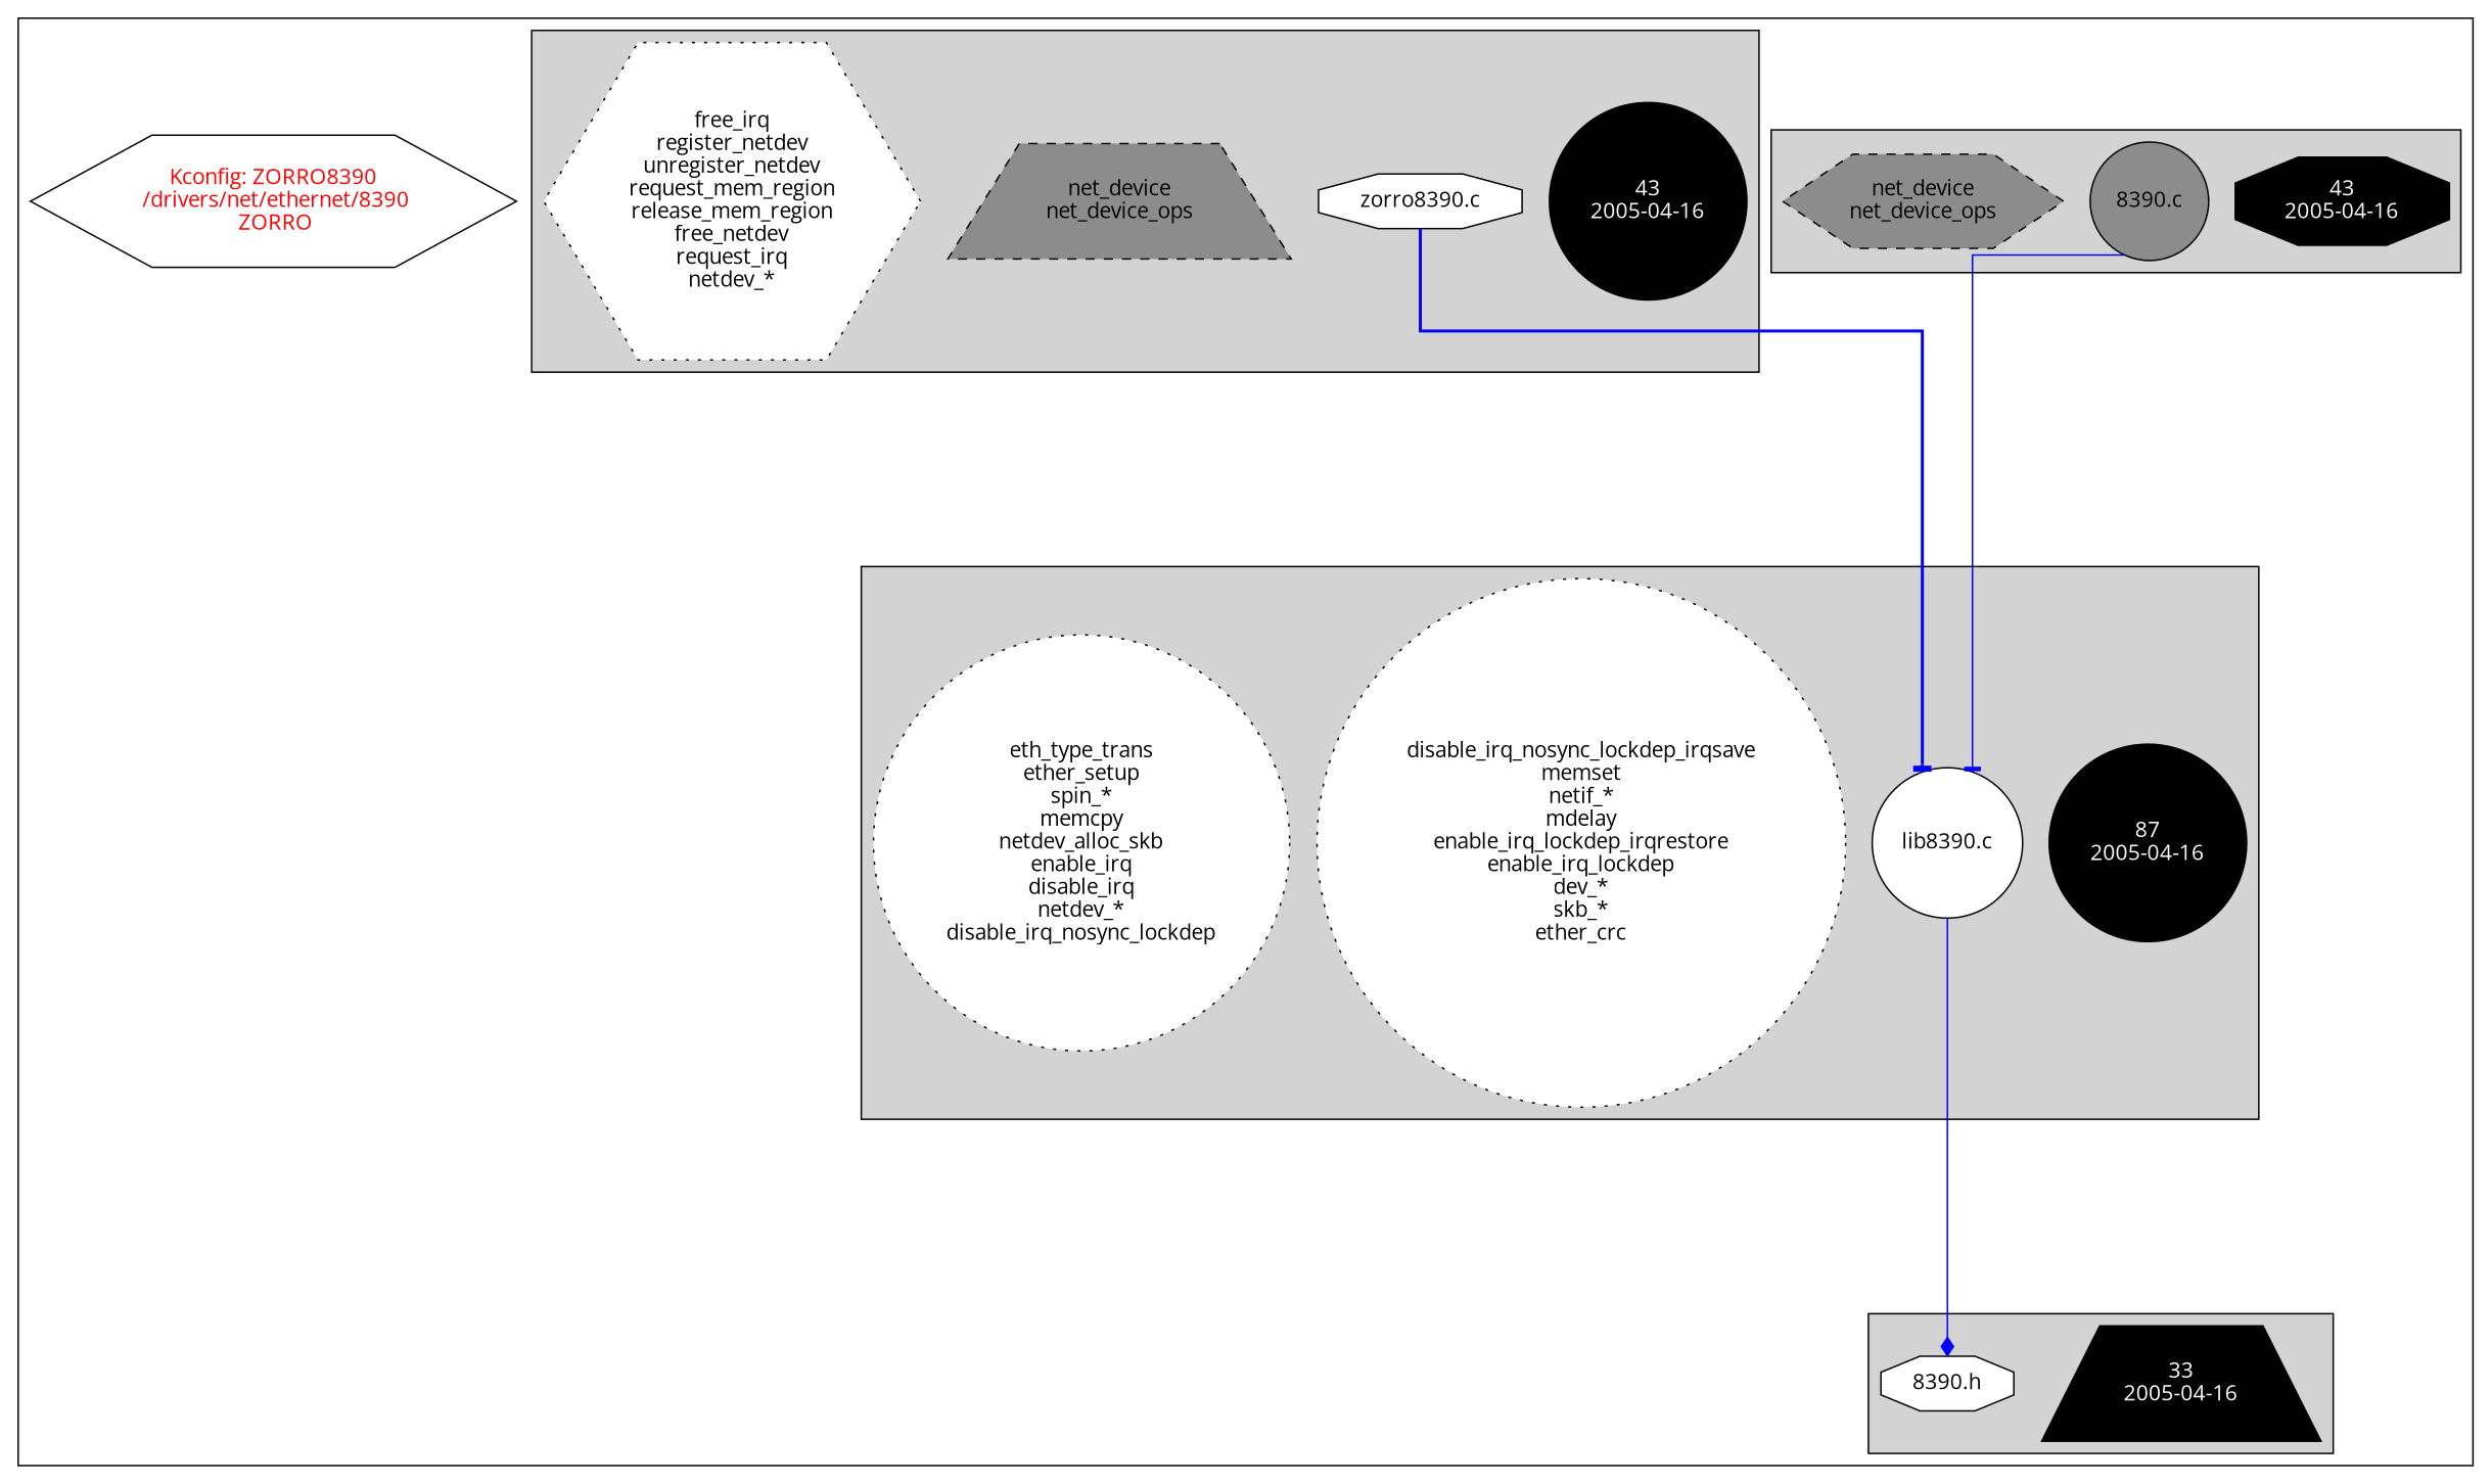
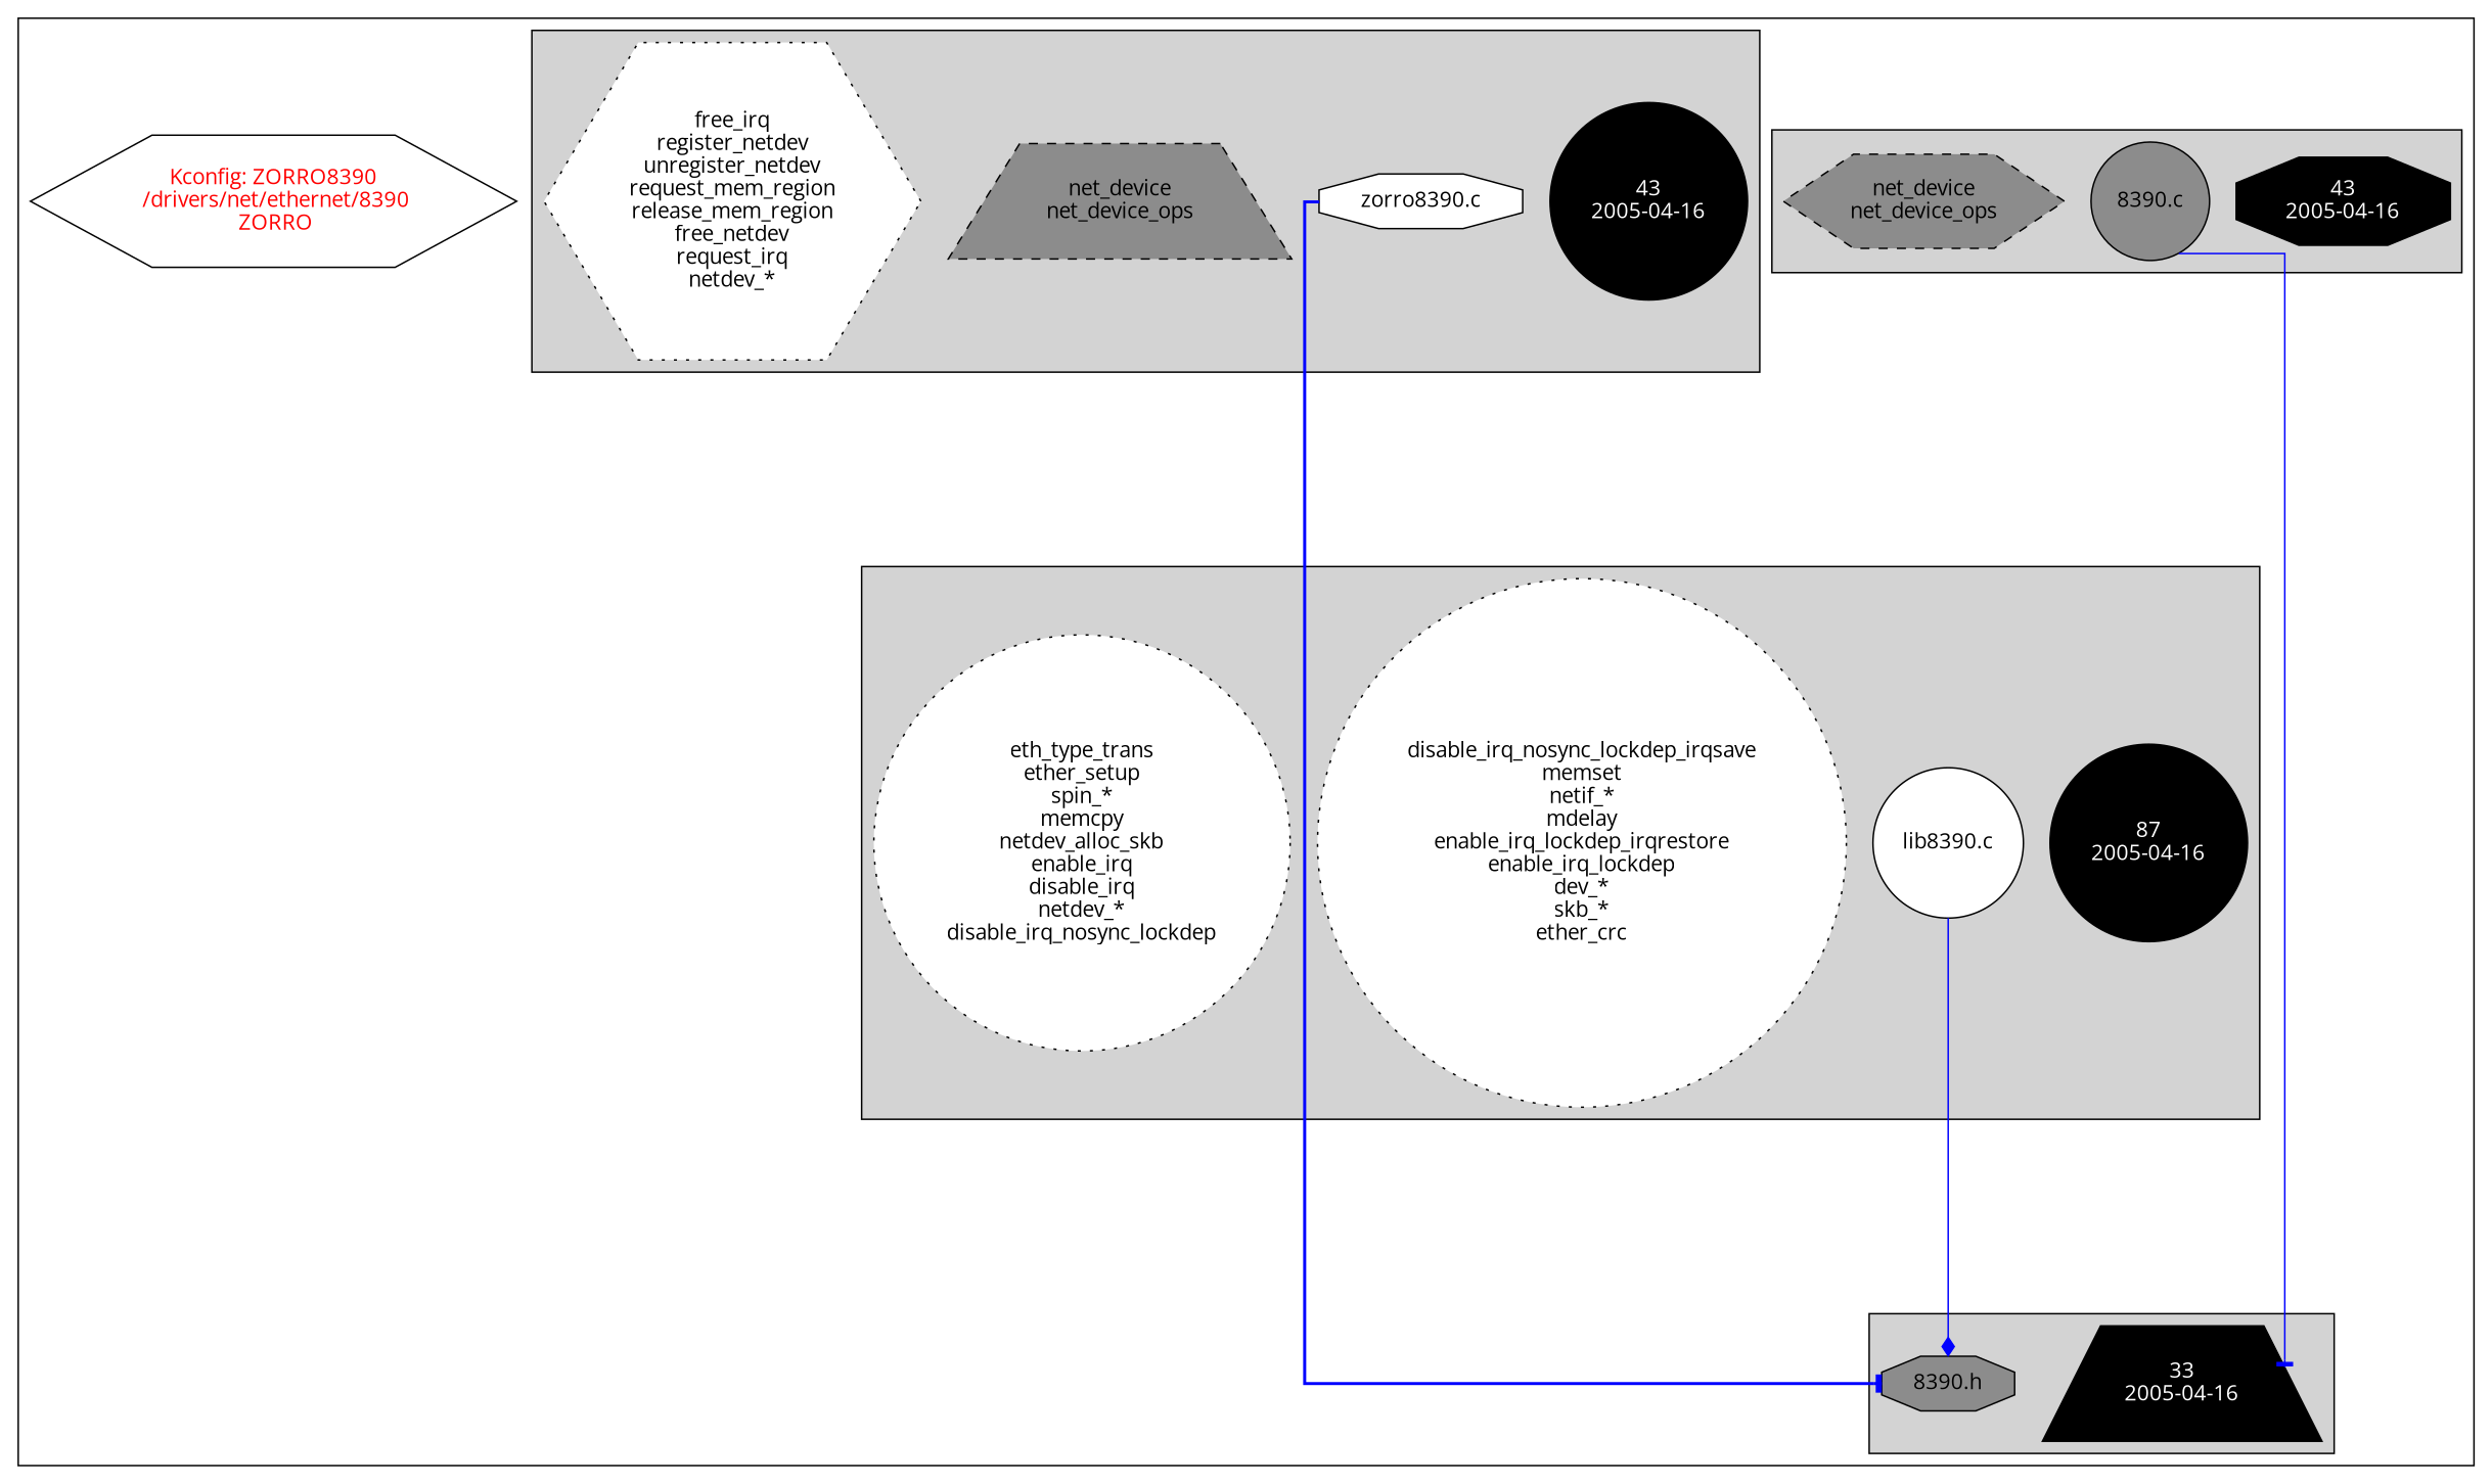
  digraph {
    fontname="Open Sans"
    ranksep=2
    splines=ortho
    node [fillcolor=white fontcolor=black fontname="Open Sans" shape=circle style=filled]
    edge [arrowhead=tee color=blue fontname="Open Sans" style=solid]
    n1 [fillcolor=black fontcolor=white label="43\n2005-04-16" shape=octagon]
    n2 [fillcolor=grey55 label="8390.c\n"]
    n3 [fillcolor=grey55 label="net_device\nnet_device_ops\n" shape=hexagon style="filled,dashed"]
    n4 [fillcolor=black fontcolor=white label="33\n2005-04-16" shape=trapezium]
-   n5 [label="8390.h\n" shape=octagon]
+   n5 [fillcolor=grey55 label="8390.h\n" shape=octagon]
    n6 [fillcolor=black fontcolor=white label="87\n2005-04-16"]
    n7 [label="lib8390.c\n"]
    n8 [label="disable_irq_nosync_lockdep_irqsave\nmemset\nnetif_*\nmdelay\nenable_irq_lockdep_irqrestore\nenable_irq_lockdep\ndev_*\nskb_*\nether_crc\n" style="filled,dotted"]
    n9 [label="eth_type_trans\nether_setup\nspin_*\nmemcpy\nnetdev_alloc_skb\nenable_irq\ndisable_irq\nnetdev_*\ndisable_irq_nosync_lockdep\n" style="filled,dotted"]
    n10 [fillcolor=black fontcolor=white label="43\n2005-04-16"]
    n11 [label="zorro8390.c\n" shape=octagon]
    n12 [fillcolor=grey55 label="net_device\nnet_device_ops\n" shape=trapezium style="filled,dashed"]
    n13 [label="free_irq\nregister_netdev\nunregister_netdev\nrequest_mem_region\nrelease_mem_region\nfree_netdev\nrequest_irq\nnetdev_*\n" shape=hexagon style="filled,dotted"]
    n14 [fontcolor=red label="Kconfig: ZORRO8390\n /drivers/net/ethernet/8390\n  ZORRO " shape=hexagon fillcolor="" style=""]
    subgraph cluster_1 {
      n14
      subgraph cluster_2 {
        style=filled
        n1
        n2
        n3
      }
      subgraph cluster_3 {
        style=filled
        n4
        n5
      }
      subgraph cluster_4 {
        style=filled
        n6
        n7
        n8
        n9
      }
      subgraph cluster_5 {
        style=filled
        n10
        n11
        n12
        n13
      }
    }
-   n2 -> n7
+   n2 -> n4
    n7 -> n5 [arrowhead=diamond]
-   n11 -> n7 [style=bold]
+   n11 -> n5 [style=bold]
  }
